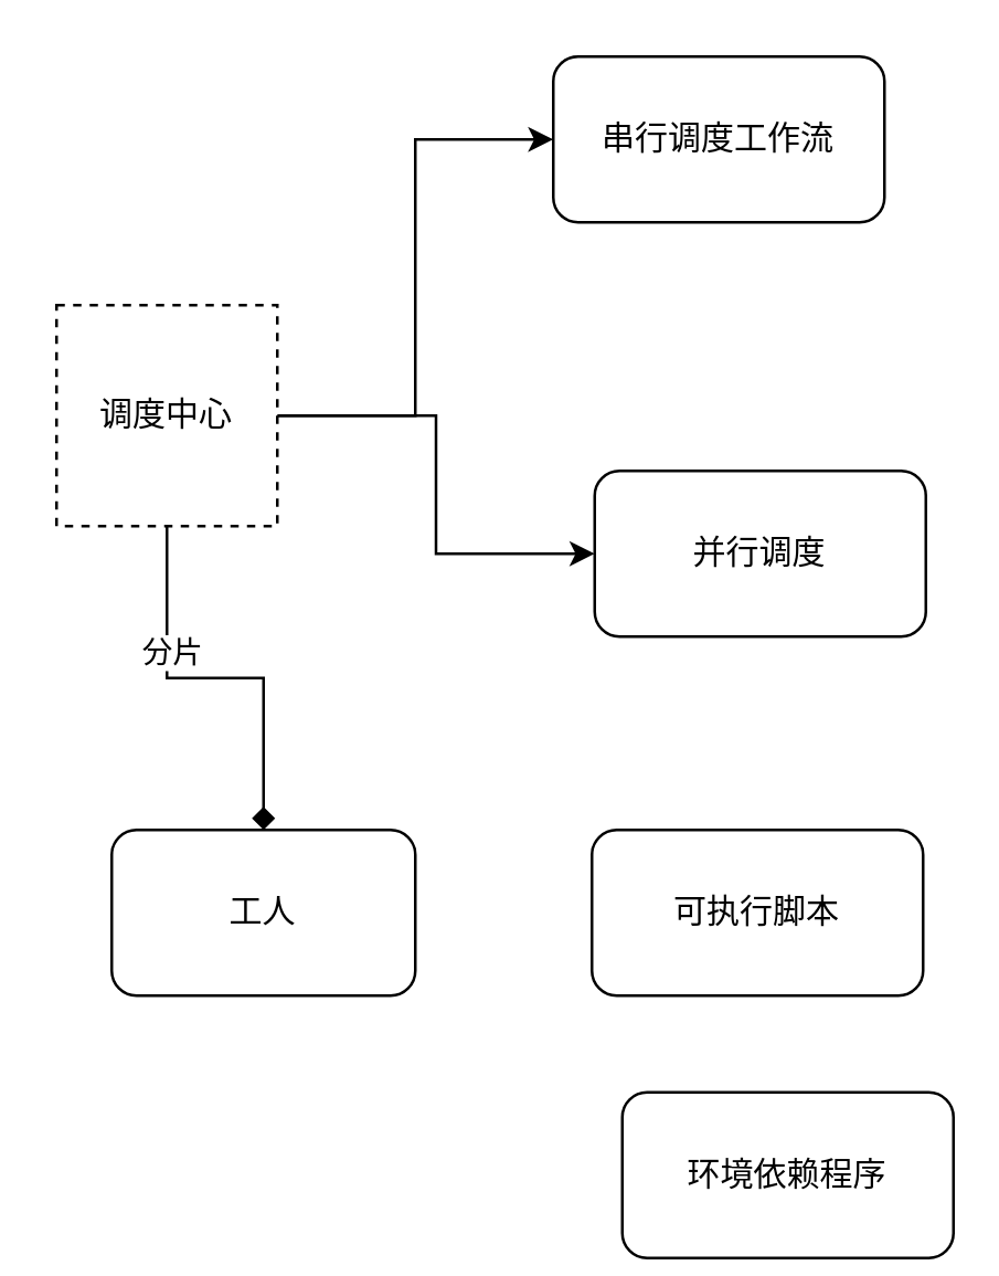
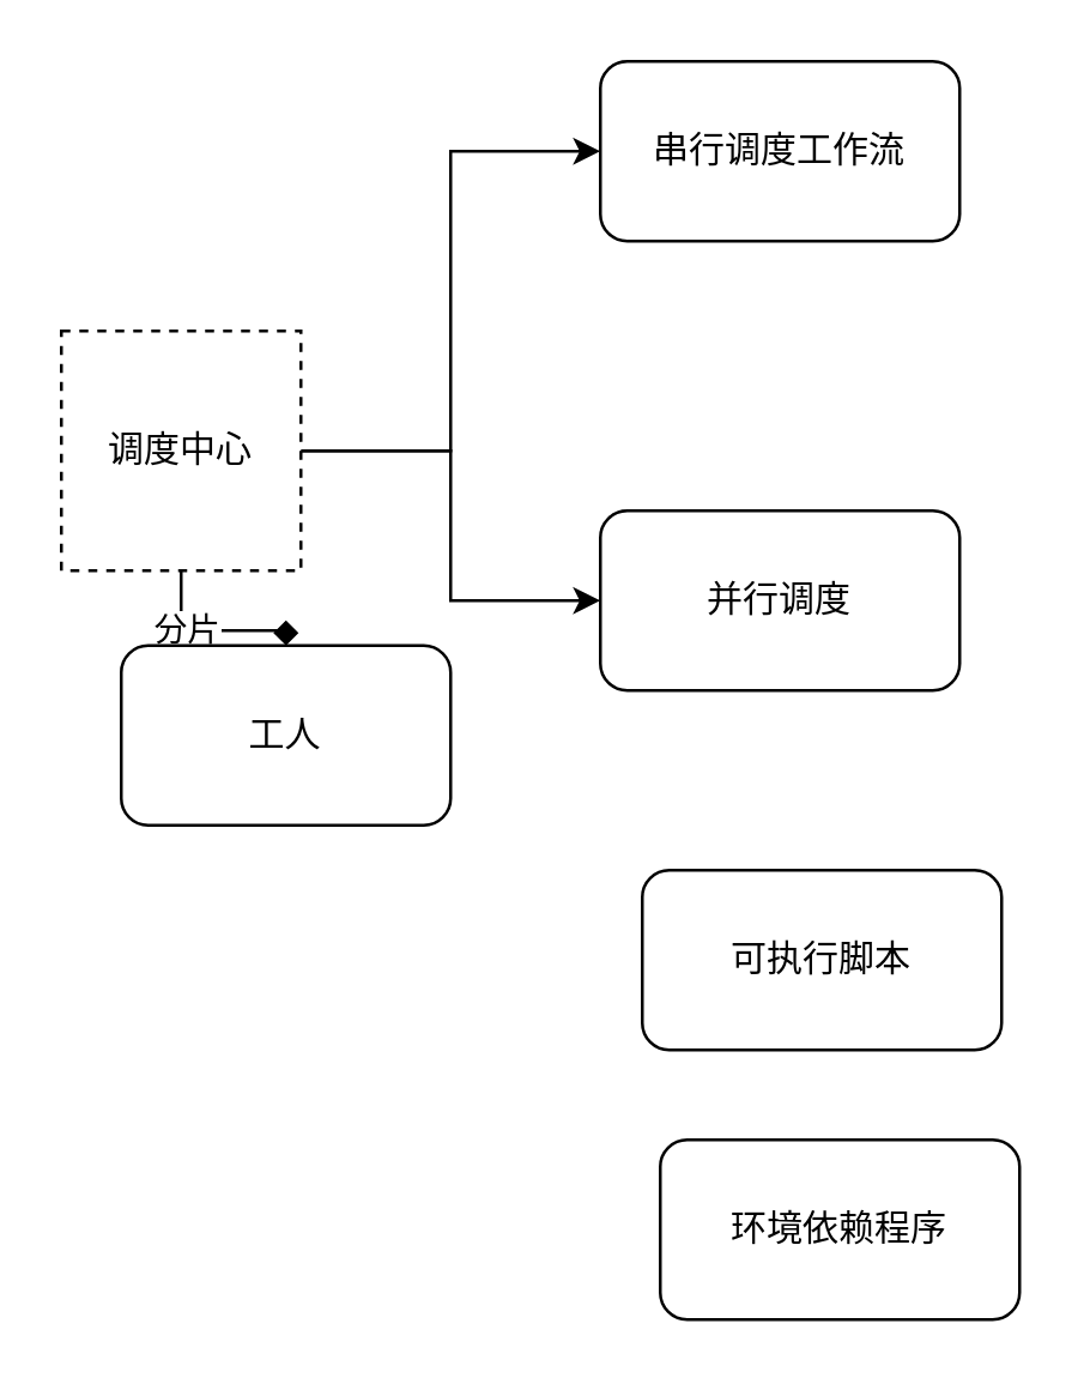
  <mxCell id="0" />
  <mxCell id="1" parent="0" />
  <mxCell id="2" style="edgeStyle=orthogonalEdgeStyle;rounded=0;orthogonalLoop=1;jettySize=auto;html=1;entryX=0;entryY=0.5;entryDx=0;entryDy=0;" edge="1" parent="1" source="6" target="8"><mxGeometry relative="1" as="geometry"><mxPoint x="180" y="55" as="targetPoint" /></mxGeometry></mxCell>
  <mxCell id="3" style="edgeStyle=orthogonalEdgeStyle;rounded=0;orthogonalLoop=1;jettySize=auto;html=1;" edge="1" parent="1" source="6" target="7"><mxGeometry relative="1" as="geometry" /></mxCell>
  <mxCell id="4" style="edgeStyle=orthogonalEdgeStyle;rounded=0;orthogonalLoop=1;jettySize=auto;html=1;exitX=0.5;exitY=1;exitDx=0;exitDy=0;endArrow=diamond;" edge="1" parent="1" source="6" target="9"><mxGeometry relative="1" as="geometry" /></mxCell>
  <mxCell id="5" value="分片" style="edgeLabel;html=1;align=center;verticalAlign=middle;resizable=0;points=[];" vertex="1" connectable="0" parent="4"><mxGeometry x="-0.375" y="1" relative="1" as="geometry"><mxPoint as="offset" /></mxGeometry></mxCell>
  <mxCell id="6" value="调度中心" style="whiteSpace=wrap;html=1;aspect=fixed;dashed=1;" vertex="1" parent="1"><mxGeometry x="20" y="110" width="80" height="80" as="geometry" /></mxCell>
- <mxCell id="7" value="并行调度" style="rounded=1;whiteSpace=wrap;html=1;" vertex="1" parent="1"><mxGeometry x="215" y="170" width="120" height="60" as="geometry" /></mxCell>
+ <mxCell id="7" value="并行调度" style="rounded=1;whiteSpace=wrap;html=1;" vertex="1" parent="1"><mxGeometry x="200" y="170" width="120" height="60" as="geometry" /></mxCell>
  <mxCell id="8" value="&lt;span&gt;串行调度工作流&lt;/span&gt;" style="rounded=1;whiteSpace=wrap;html=1;" vertex="1" parent="1"><mxGeometry x="200" y="20" width="120" height="60" as="geometry" /></mxCell>
- <mxCell id="9" value="工人" style="rounded=1;whiteSpace=wrap;html=1;" vertex="1" parent="1"><mxGeometry x="40" y="300" width="110" height="60" as="geometry" /></mxCell>
- <mxCell id="10" value="可执行脚本" style="rounded=1;whiteSpace=wrap;html=1;" vertex="1" parent="1"><mxGeometry x="214" y="300" width="120" height="60" as="geometry" /></mxCell>
- <mxCell id="11" value="环境依赖程序" style="rounded=1;whiteSpace=wrap;html=1;" vertex="1" parent="1"><mxGeometry x="225" y="395" width="120" height="60" as="geometry" /></mxCell>
+ <mxCell id="9" value="工人" style="rounded=1;whiteSpace=wrap;html=1;" vertex="1" parent="1"><mxGeometry x="40" y="215" width="110" height="60" as="geometry" /></mxCell>
+ <mxCell id="10" value="可执行脚本" style="rounded=1;whiteSpace=wrap;html=1;" vertex="1" parent="1"><mxGeometry x="214" y="290" width="120" height="60" as="geometry" /></mxCell>
+ <mxCell id="11" value="环境依赖程序" style="rounded=1;whiteSpace=wrap;html=1;" vertex="1" parent="1"><mxGeometry x="220" y="380" width="120" height="60" as="geometry" /></mxCell>
